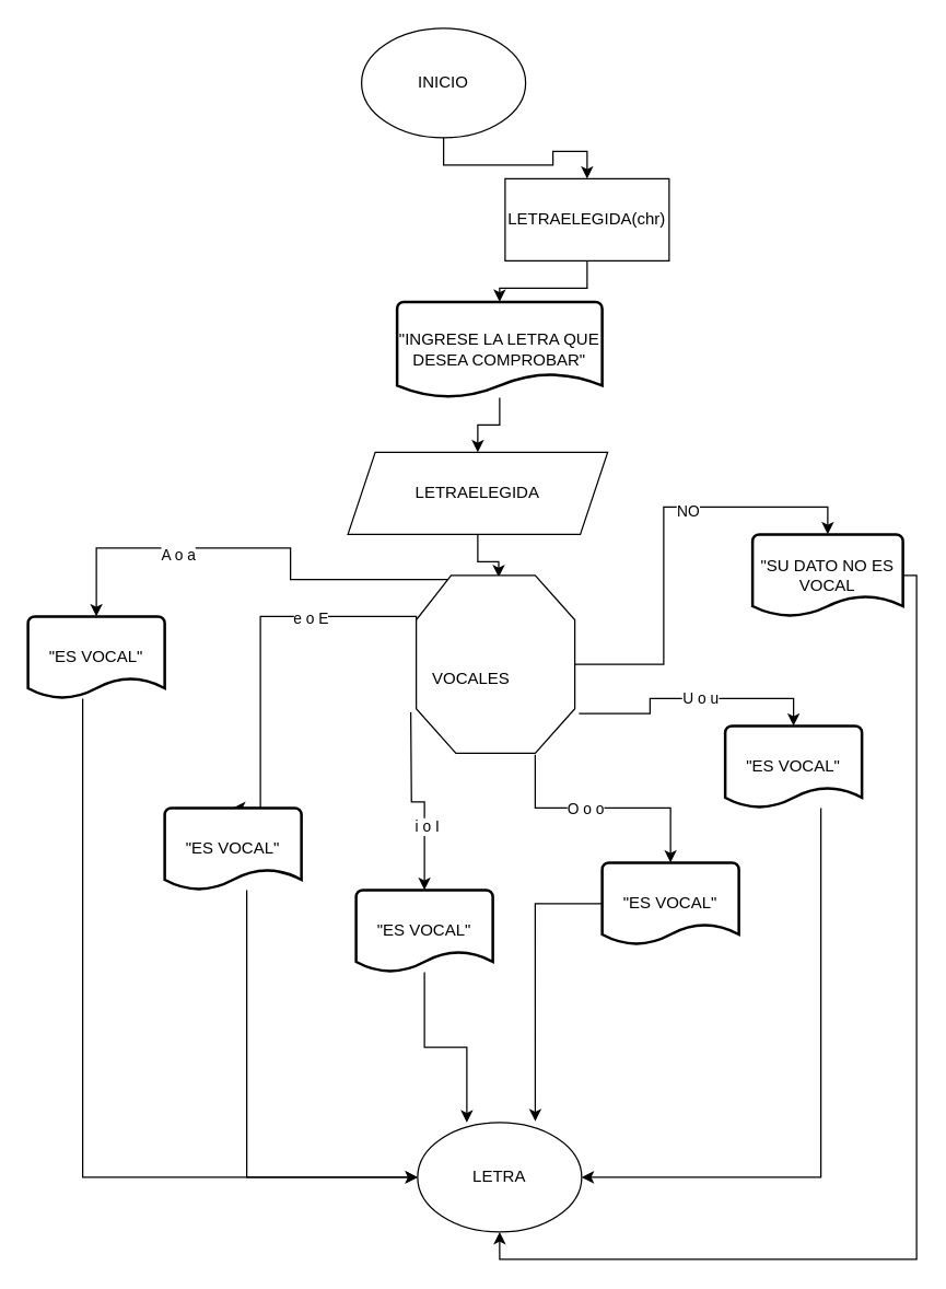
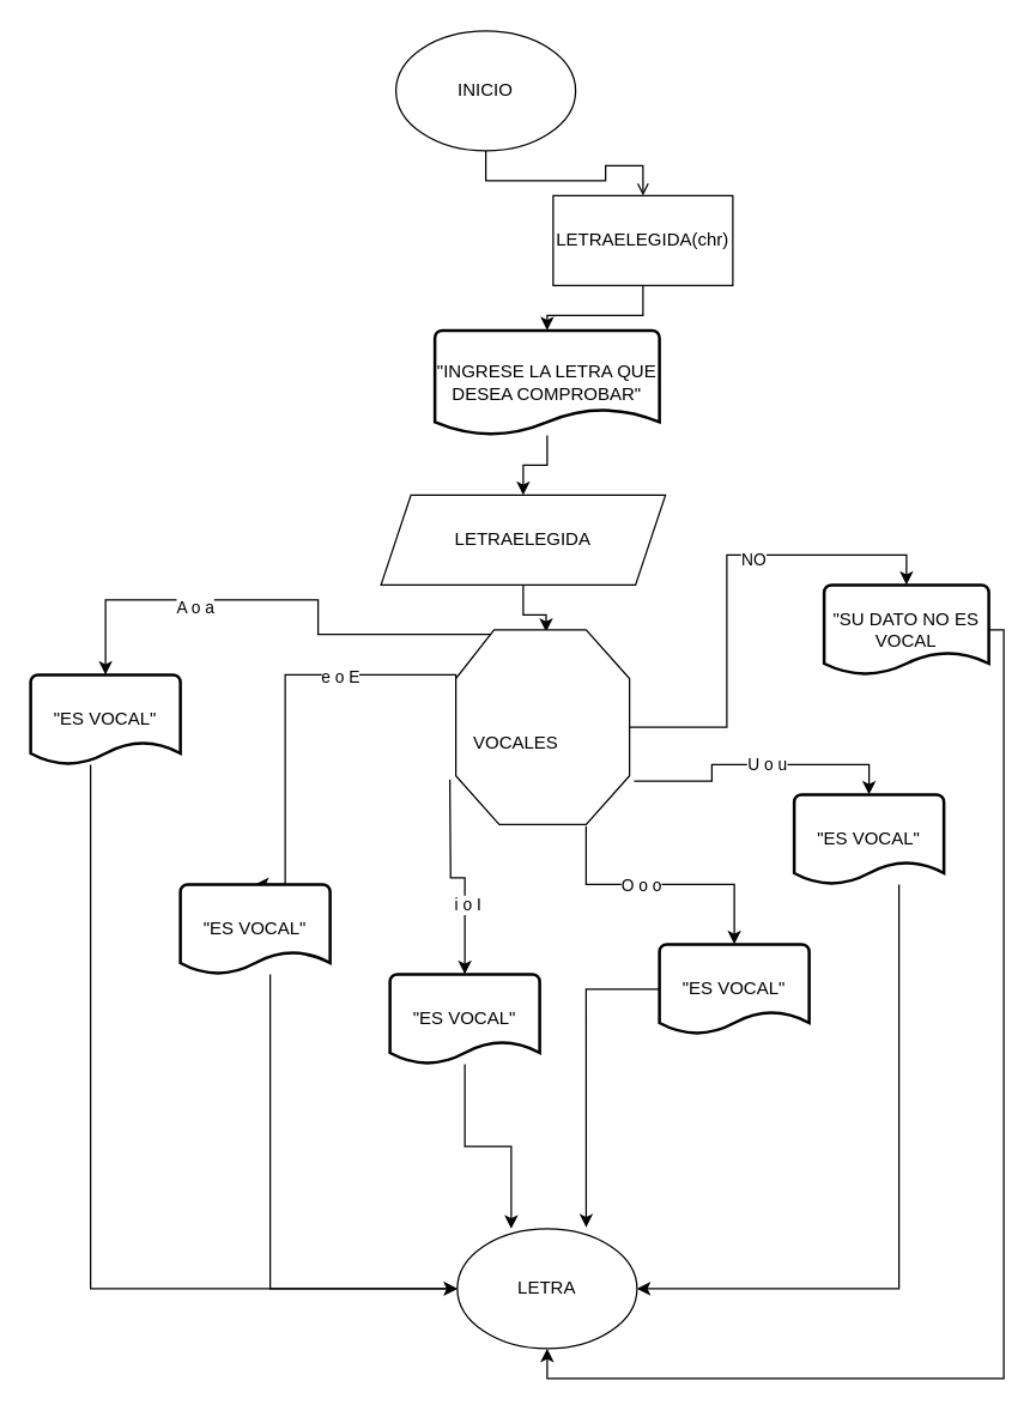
  <mxCell id="0" />
  <mxCell id="1" parent="0" />
- <mxCell id="2" style="edgeStyle=orthogonalEdgeStyle;rounded=0;orthogonalLoop=1;jettySize=auto;html=1;entryX=0.5;entryY=0;entryDx=0;entryDy=0;" edge="1" parent="1" source="3" target="5"><mxGeometry relative="1" as="geometry" /></mxCell>
+ <mxCell id="2" style="edgeStyle=orthogonalEdgeStyle;rounded=0;orthogonalLoop=1;jettySize=auto;html=1;entryX=0.5;entryY=0;entryDx=0;entryDy=0;endArrow=open;" edge="1" parent="1" source="3" target="5"><mxGeometry relative="1" as="geometry" /></mxCell>
  <mxCell id="3" value="INICIO" style="ellipse;whiteSpace=wrap;html=1;" vertex="1" parent="1"><mxGeometry x="264" y="20" width="120" height="80" as="geometry" /></mxCell>
  <mxCell id="4" style="edgeStyle=orthogonalEdgeStyle;rounded=0;orthogonalLoop=1;jettySize=auto;html=1;" edge="1" parent="1" source="5" target="7"><mxGeometry relative="1" as="geometry" /></mxCell>
  <mxCell id="5" value="LETRAELEGIDA(chr)" style="rounded=0;whiteSpace=wrap;html=1;" vertex="1" parent="1"><mxGeometry x="369" y="130" width="120" height="60" as="geometry" /></mxCell>
  <mxCell id="6" style="edgeStyle=orthogonalEdgeStyle;rounded=0;orthogonalLoop=1;jettySize=auto;html=1;entryX=0.5;entryY=0;entryDx=0;entryDy=0;" edge="1" parent="1" source="7" target="9"><mxGeometry relative="1" as="geometry" /></mxCell>
  <mxCell id="7" value="&quot;INGRESE LA LETRA QUE DESEA COMPROBAR&quot;" style="strokeWidth=2;html=1;shape=mxgraph.flowchart.document2;whiteSpace=wrap;size=0.25;" vertex="1" parent="1"><mxGeometry x="290" y="220" width="150" height="70" as="geometry" /></mxCell>
  <mxCell id="8" style="edgeStyle=orthogonalEdgeStyle;rounded=0;orthogonalLoop=1;jettySize=auto;html=1;entryX=0.52;entryY=0.01;entryDx=0;entryDy=0;entryPerimeter=0;" edge="1" parent="1" source="9" target="22"><mxGeometry relative="1" as="geometry" /></mxCell>
  <mxCell id="9" value="LETRAELEGIDA" style="shape=parallelogram;perimeter=parallelogramPerimeter;whiteSpace=wrap;html=1;fixedSize=1;" vertex="1" parent="1"><mxGeometry x="254" y="330" width="190" height="60" as="geometry" /></mxCell>
  <mxCell id="10" style="edgeStyle=orthogonalEdgeStyle;rounded=0;orthogonalLoop=1;jettySize=auto;html=1;entryX=0.5;entryY=0;entryDx=0;entryDy=0;entryPerimeter=0;exitX=0.207;exitY=0.023;exitDx=0;exitDy=0;exitPerimeter=0;" edge="1" parent="1" source="22" target="25"><mxGeometry relative="1" as="geometry" /></mxCell>
  <mxCell id="11" value="A o a" style="edgeLabel;html=1;align=center;verticalAlign=middle;resizable=0;points=[];" vertex="1" connectable="0" parent="10"><mxGeometry x="0.341" y="4" relative="1" as="geometry"><mxPoint as="offset" /></mxGeometry></mxCell>
  <mxCell id="12" style="edgeStyle=orthogonalEdgeStyle;rounded=0;orthogonalLoop=1;jettySize=auto;html=1;entryX=0.5;entryY=0;entryDx=0;entryDy=0;entryPerimeter=0;exitX=0;exitY=0.254;exitDx=0;exitDy=0;exitPerimeter=0;" edge="1" parent="1" source="22" target="27"><mxGeometry relative="1" as="geometry"><Array as="points"><mxPoint x="304" y="450" /><mxPoint x="190" y="450" /><mxPoint x="190" y="590" /></Array></mxGeometry></mxCell>
  <mxCell id="13" value="e o E" style="edgeLabel;html=1;align=center;verticalAlign=middle;resizable=0;points=[];" vertex="1" connectable="0" parent="12"><mxGeometry x="-0.415" y="1" relative="1" as="geometry"><mxPoint as="offset" /></mxGeometry></mxCell>
  <mxCell id="14" style="edgeStyle=orthogonalEdgeStyle;rounded=0;orthogonalLoop=1;jettySize=auto;html=1;entryX=0.5;entryY=0;entryDx=0;entryDy=0;entryPerimeter=0;" edge="1" parent="1" target="29"><mxGeometry relative="1" as="geometry"><mxPoint x="300" y="520" as="sourcePoint" /><mxPoint x="290" y="660" as="targetPoint" /></mxGeometry></mxCell>
  <mxCell id="15" value="i o I" style="edgeLabel;html=1;align=center;verticalAlign=middle;resizable=0;points=[];" vertex="1" connectable="0" parent="14"><mxGeometry x="0.329" y="1" relative="1" as="geometry"><mxPoint as="offset" /></mxGeometry></mxCell>
  <mxCell id="16" style="edgeStyle=orthogonalEdgeStyle;rounded=0;orthogonalLoop=1;jettySize=auto;html=1;entryX=0.5;entryY=0;entryDx=0;entryDy=0;entryPerimeter=0;exitX=0.75;exitY=1.008;exitDx=0;exitDy=0;exitPerimeter=0;" edge="1" parent="1" source="22" target="31"><mxGeometry relative="1" as="geometry" /></mxCell>
  <mxCell id="17" value="O o o" style="edgeLabel;html=1;align=center;verticalAlign=middle;resizable=0;points=[];" vertex="1" connectable="0" parent="16"><mxGeometry x="-0.158" relative="1" as="geometry"><mxPoint as="offset" /></mxGeometry></mxCell>
  <mxCell id="18" style="edgeStyle=orthogonalEdgeStyle;rounded=0;orthogonalLoop=1;jettySize=auto;html=1;entryX=0.5;entryY=0;entryDx=0;entryDy=0;entryPerimeter=0;exitX=1.026;exitY=0.777;exitDx=0;exitDy=0;exitPerimeter=0;" edge="1" parent="1" source="22" target="33"><mxGeometry relative="1" as="geometry" /></mxCell>
  <mxCell id="19" value="U o u" style="edgeLabel;html=1;align=center;verticalAlign=middle;resizable=0;points=[];" vertex="1" connectable="0" parent="18"><mxGeometry x="0.053" y="1" relative="1" as="geometry"><mxPoint as="offset" /></mxGeometry></mxCell>
  <mxCell id="20" style="edgeStyle=orthogonalEdgeStyle;rounded=0;orthogonalLoop=1;jettySize=auto;html=1;entryX=0.5;entryY=0;entryDx=0;entryDy=0;entryPerimeter=0;" edge="1" parent="1" source="22" target="35"><mxGeometry relative="1" as="geometry" /></mxCell>
  <mxCell id="21" value="NO" style="edgeLabel;html=1;align=center;verticalAlign=middle;resizable=0;points=[];" vertex="1" connectable="0" parent="20"><mxGeometry x="0.231" y="-2" relative="1" as="geometry"><mxPoint as="offset" /></mxGeometry></mxCell>
  <mxCell id="22" value="" style="verticalLabelPosition=bottom;verticalAlign=top;html=1;shape=mxgraph.basic.polygon;polyCoords=[[0.22,0],[0.75,0],[1,0.25],[1,0.75],[0.75,1],[0.25,1],[0,0.75],[0,0.25]];polyline=0;" vertex="1" parent="1"><mxGeometry x="304" y="420" width="116" height="130" as="geometry" /></mxCell>
  <mxCell id="23" value="VOCALES" style="text;strokeColor=none;fillColor=none;align=left;verticalAlign=middle;spacingLeft=4;spacingRight=4;overflow=hidden;points=[[0,0.5],[1,0.5]];portConstraint=eastwest;rotatable=0;" vertex="1" parent="1"><mxGeometry x="310" y="480" width="80" height="30" as="geometry" /></mxCell>
  <mxCell id="24" style="edgeStyle=orthogonalEdgeStyle;rounded=0;orthogonalLoop=1;jettySize=auto;html=1;" edge="1" parent="1" source="25" target="36"><mxGeometry relative="1" as="geometry"><Array as="points"><mxPoint x="60" y="860" /></Array></mxGeometry></mxCell>
  <mxCell id="25" value="&quot;ES VOCAL&quot;" style="strokeWidth=2;html=1;shape=mxgraph.flowchart.document2;whiteSpace=wrap;size=0.25;" vertex="1" parent="1"><mxGeometry x="20" y="450" width="100" height="60" as="geometry" /></mxCell>
  <mxCell id="26" style="edgeStyle=orthogonalEdgeStyle;rounded=0;orthogonalLoop=1;jettySize=auto;html=1;" edge="1" parent="1" source="27" target="36"><mxGeometry relative="1" as="geometry"><Array as="points"><mxPoint x="180" y="860" /></Array></mxGeometry></mxCell>
  <mxCell id="27" value="&quot;ES VOCAL&quot;" style="strokeWidth=2;html=1;shape=mxgraph.flowchart.document2;whiteSpace=wrap;size=0.25;" vertex="1" parent="1"><mxGeometry x="120" y="590" width="100" height="60" as="geometry" /></mxCell>
  <mxCell id="28" style="edgeStyle=orthogonalEdgeStyle;rounded=0;orthogonalLoop=1;jettySize=auto;html=1;entryX=0.3;entryY=0;entryDx=0;entryDy=0;entryPerimeter=0;" edge="1" parent="1" source="29" target="36"><mxGeometry relative="1" as="geometry" /></mxCell>
  <mxCell id="29" value="&quot;ES VOCAL&quot;" style="strokeWidth=2;html=1;shape=mxgraph.flowchart.document2;whiteSpace=wrap;size=0.25;" vertex="1" parent="1"><mxGeometry x="260" y="650" width="100" height="60" as="geometry" /></mxCell>
  <mxCell id="30" style="edgeStyle=orthogonalEdgeStyle;rounded=0;orthogonalLoop=1;jettySize=auto;html=1;entryX=0.717;entryY=-0.012;entryDx=0;entryDy=0;entryPerimeter=0;" edge="1" parent="1" source="31" target="36"><mxGeometry relative="1" as="geometry" /></mxCell>
  <mxCell id="31" value="&quot;ES VOCAL&quot;" style="strokeWidth=2;html=1;shape=mxgraph.flowchart.document2;whiteSpace=wrap;size=0.25;" vertex="1" parent="1"><mxGeometry x="440" y="630" width="100" height="60" as="geometry" /></mxCell>
  <mxCell id="32" style="edgeStyle=orthogonalEdgeStyle;rounded=0;orthogonalLoop=1;jettySize=auto;html=1;entryX=1;entryY=0.5;entryDx=0;entryDy=0;" edge="1" parent="1" source="33" target="36"><mxGeometry relative="1" as="geometry"><Array as="points"><mxPoint x="600" y="860" /></Array></mxGeometry></mxCell>
  <mxCell id="33" value="&quot;ES VOCAL&quot;" style="strokeWidth=2;html=1;shape=mxgraph.flowchart.document2;whiteSpace=wrap;size=0.25;" vertex="1" parent="1"><mxGeometry x="530" y="530" width="100" height="60" as="geometry" /></mxCell>
  <mxCell id="34" style="edgeStyle=orthogonalEdgeStyle;rounded=0;orthogonalLoop=1;jettySize=auto;html=1;entryX=0.5;entryY=1;entryDx=0;entryDy=0;" edge="1" parent="1" source="35" target="36"><mxGeometry relative="1" as="geometry"><Array as="points"><mxPoint x="670" y="420" /><mxPoint x="670" y="920" /><mxPoint x="365" y="920" /></Array></mxGeometry></mxCell>
  <mxCell id="35" value="&quot;SU DATO NO ES VOCAL" style="strokeWidth=2;html=1;shape=mxgraph.flowchart.document2;whiteSpace=wrap;size=0.25;" vertex="1" parent="1"><mxGeometry x="550" y="390" width="110" height="60" as="geometry" /></mxCell>
  <mxCell id="36" value="LETRA" style="ellipse;whiteSpace=wrap;html=1;" vertex="1" parent="1"><mxGeometry x="305" y="820" width="120" height="80" as="geometry" /></mxCell>
